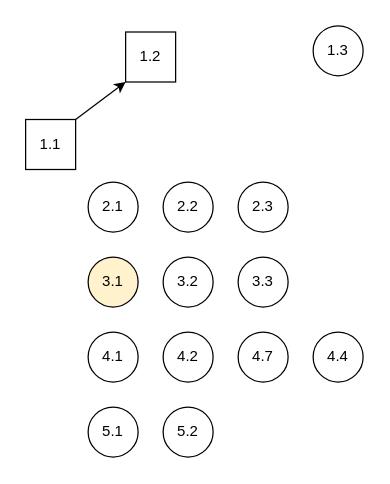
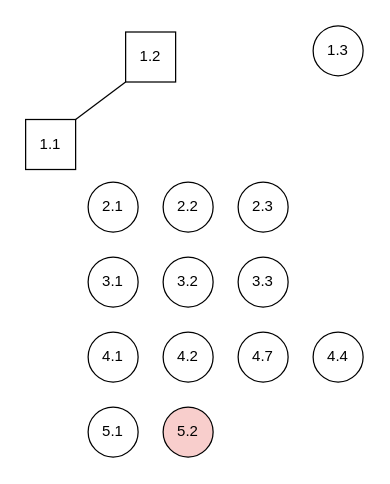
  <mxCell id="0" />
  <mxCell id="1" parent="0" />
  <mxCell id="2" value="1.1" style="whiteSpace=wrap;html=1;aspect=fixed;rounded=0;" vertex="1" parent="1"><mxGeometry x="20" y="95" width="40" height="40" as="geometry" /></mxCell>
  <mxCell id="3" value="1.2" style="whiteSpace=wrap;html=1;aspect=fixed;rounded=0;" vertex="1" parent="1"><mxGeometry x="100" y="25" width="40" height="40" as="geometry" /></mxCell>
  <mxCell id="4" value="1.3&lt;br&gt;" style="ellipse;whiteSpace=wrap;html=1;aspect=fixed;" vertex="1" parent="1"><mxGeometry x="250" y="20" width="40" height="40" as="geometry" /></mxCell>
  <mxCell id="5" value="2.1" style="ellipse;whiteSpace=wrap;html=1;aspect=fixed;" vertex="1" parent="1"><mxGeometry x="70" y="145" width="40" height="40" as="geometry" /></mxCell>
  <mxCell id="6" value="2.2" style="ellipse;whiteSpace=wrap;html=1;aspect=fixed;" vertex="1" parent="1"><mxGeometry x="130" y="145" width="40" height="40" as="geometry" /></mxCell>
  <mxCell id="7" value="2.3" style="ellipse;whiteSpace=wrap;html=1;aspect=fixed;" vertex="1" parent="1"><mxGeometry x="190" y="145" width="40" height="40" as="geometry" /></mxCell>
- <mxCell id="8" value="3.1" style="ellipse;whiteSpace=wrap;html=1;aspect=fixed;fillColor=#fff2cc;" vertex="1" parent="1"><mxGeometry x="70" y="205" width="40" height="40" as="geometry" /></mxCell>
+ <mxCell id="8" value="3.1" style="ellipse;whiteSpace=wrap;html=1;aspect=fixed;" vertex="1" parent="1"><mxGeometry x="70" y="205" width="40" height="40" as="geometry" /></mxCell>
  <mxCell id="9" value="3.2" style="ellipse;whiteSpace=wrap;html=1;aspect=fixed;" vertex="1" parent="1"><mxGeometry x="130" y="205" width="40" height="40" as="geometry" /></mxCell>
  <mxCell id="10" value="3.3" style="ellipse;whiteSpace=wrap;html=1;aspect=fixed;" vertex="1" parent="1"><mxGeometry x="190" y="205" width="40" height="40" as="geometry" /></mxCell>
  <mxCell id="11" value="4.1" style="ellipse;whiteSpace=wrap;html=1;aspect=fixed;" vertex="1" parent="1"><mxGeometry x="70" y="265" width="40" height="40" as="geometry" /></mxCell>
  <mxCell id="12" value="4.2" style="ellipse;whiteSpace=wrap;html=1;aspect=fixed;" vertex="1" parent="1"><mxGeometry x="130" y="265" width="40" height="40" as="geometry" /></mxCell>
  <mxCell id="13" value="4.7" style="ellipse;whiteSpace=wrap;html=1;aspect=fixed;" vertex="1" parent="1"><mxGeometry x="190" y="265" width="40" height="40" as="geometry" /></mxCell>
  <mxCell id="14" value="4.4" style="ellipse;whiteSpace=wrap;html=1;aspect=fixed;" vertex="1" parent="1"><mxGeometry x="250" y="265" width="40" height="40" as="geometry" /></mxCell>
  <mxCell id="15" value="5.1" style="ellipse;whiteSpace=wrap;html=1;aspect=fixed;" vertex="1" parent="1"><mxGeometry x="70" y="325" width="40" height="40" as="geometry" /></mxCell>
- <mxCell id="16" value="5.2" style="ellipse;whiteSpace=wrap;html=1;aspect=fixed;" vertex="1" parent="1"><mxGeometry x="130" y="325" width="40" height="40" as="geometry" /></mxCell>
- <mxCell id="17" value="" style="endArrow=classic;html=1;rounded=0;exitX=1;exitY=0;exitDx=0;exitDy=0;entryX=0;entryY=1;entryDx=0;entryDy=0;" edge="1" parent="1" source="2" target="3"><mxGeometry width="50" height="50" relative="1" as="geometry"><mxPoint x="110" y="125" as="sourcePoint" /><mxPoint x="160" y="75" as="targetPoint" /></mxGeometry></mxCell>
+ <mxCell id="16" value="5.2" style="ellipse;whiteSpace=wrap;html=1;aspect=fixed;fillColor=#f8cecc;" vertex="1" parent="1"><mxGeometry x="130" y="325" width="40" height="40" as="geometry" /></mxCell>
+ <mxCell id="17" value="" style="endArrow=none;html=1;rounded=0;exitX=1;exitY=0;exitDx=0;exitDy=0;entryX=0;entryY=1;entryDx=0;entryDy=0;" edge="1" parent="1" source="2" target="3"><mxGeometry width="50" height="50" relative="1" as="geometry"><mxPoint x="110" y="125" as="sourcePoint" /><mxPoint x="160" y="75" as="targetPoint" /></mxGeometry></mxCell>
